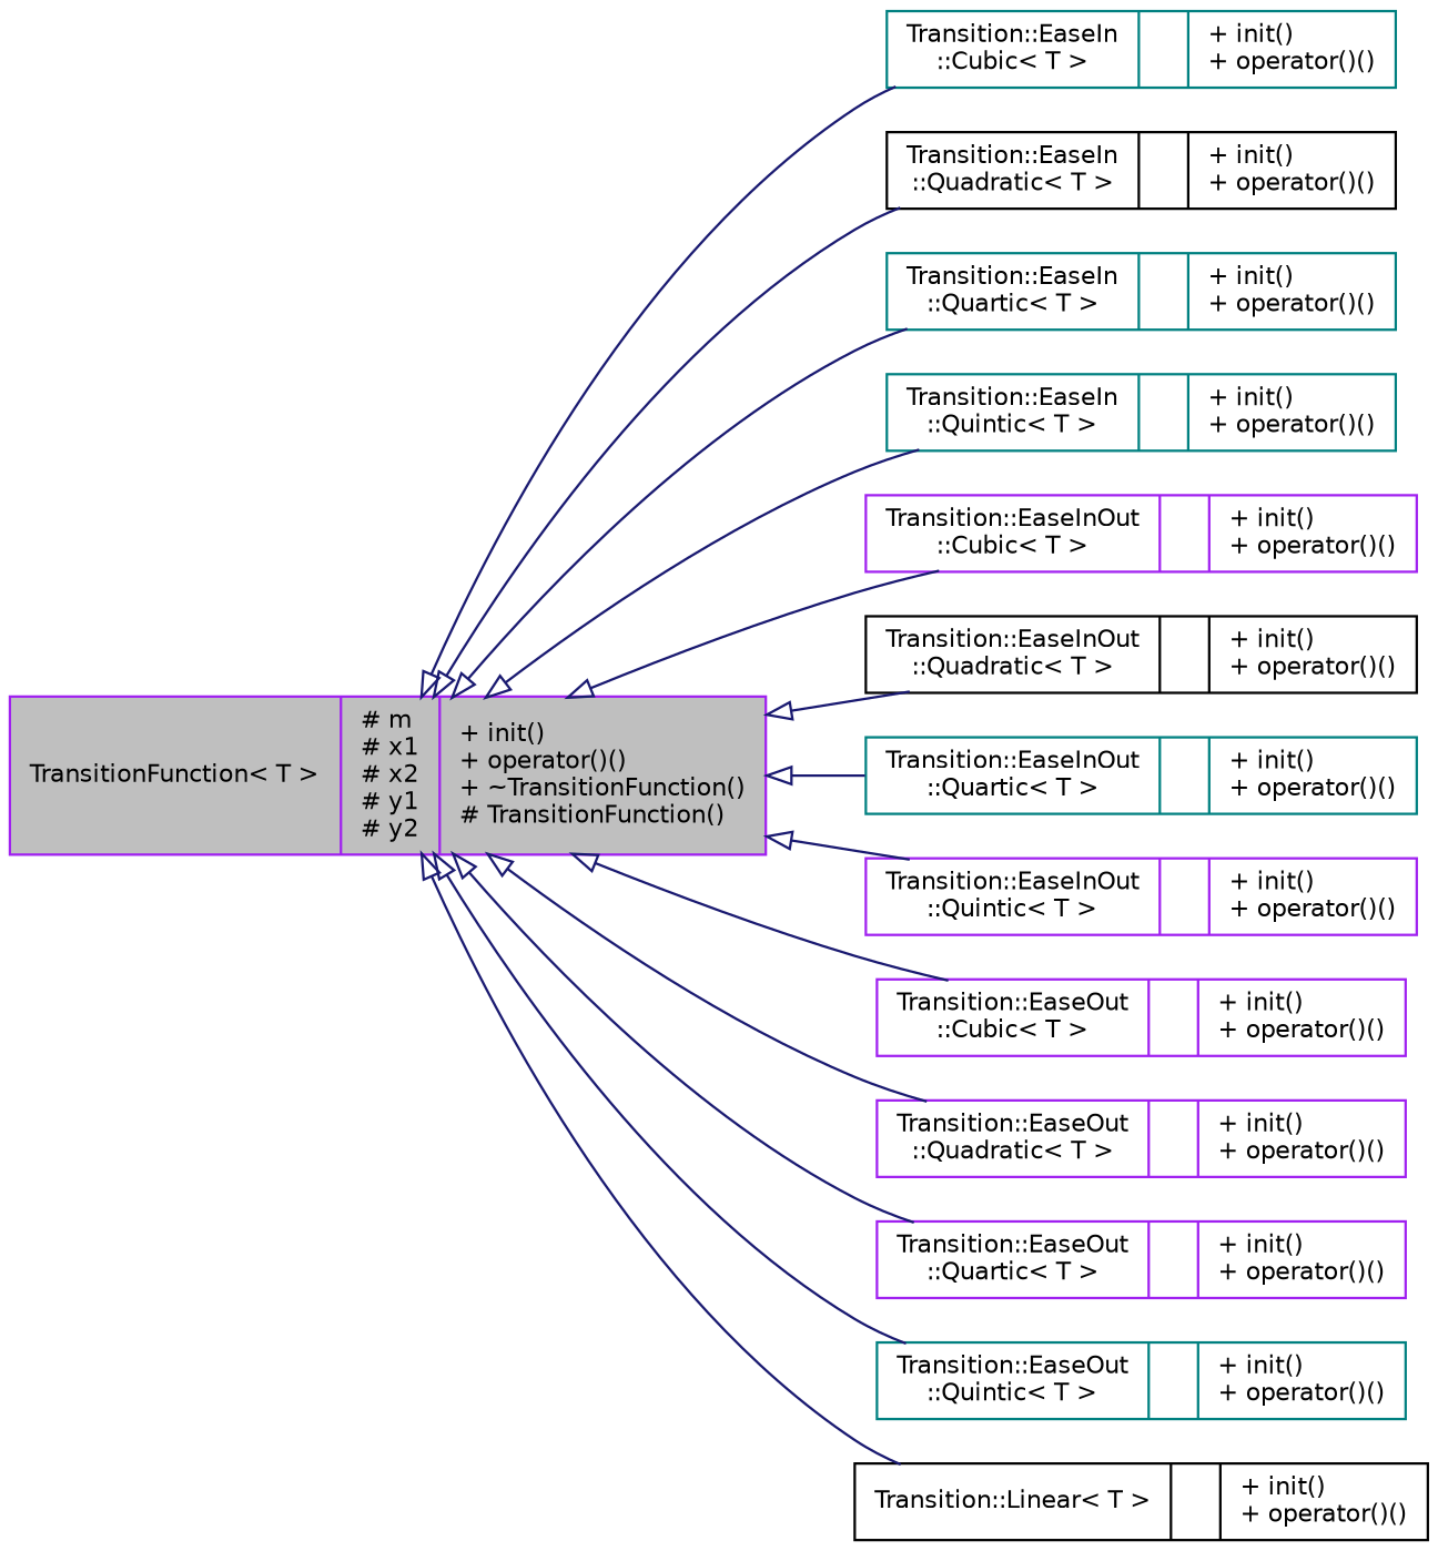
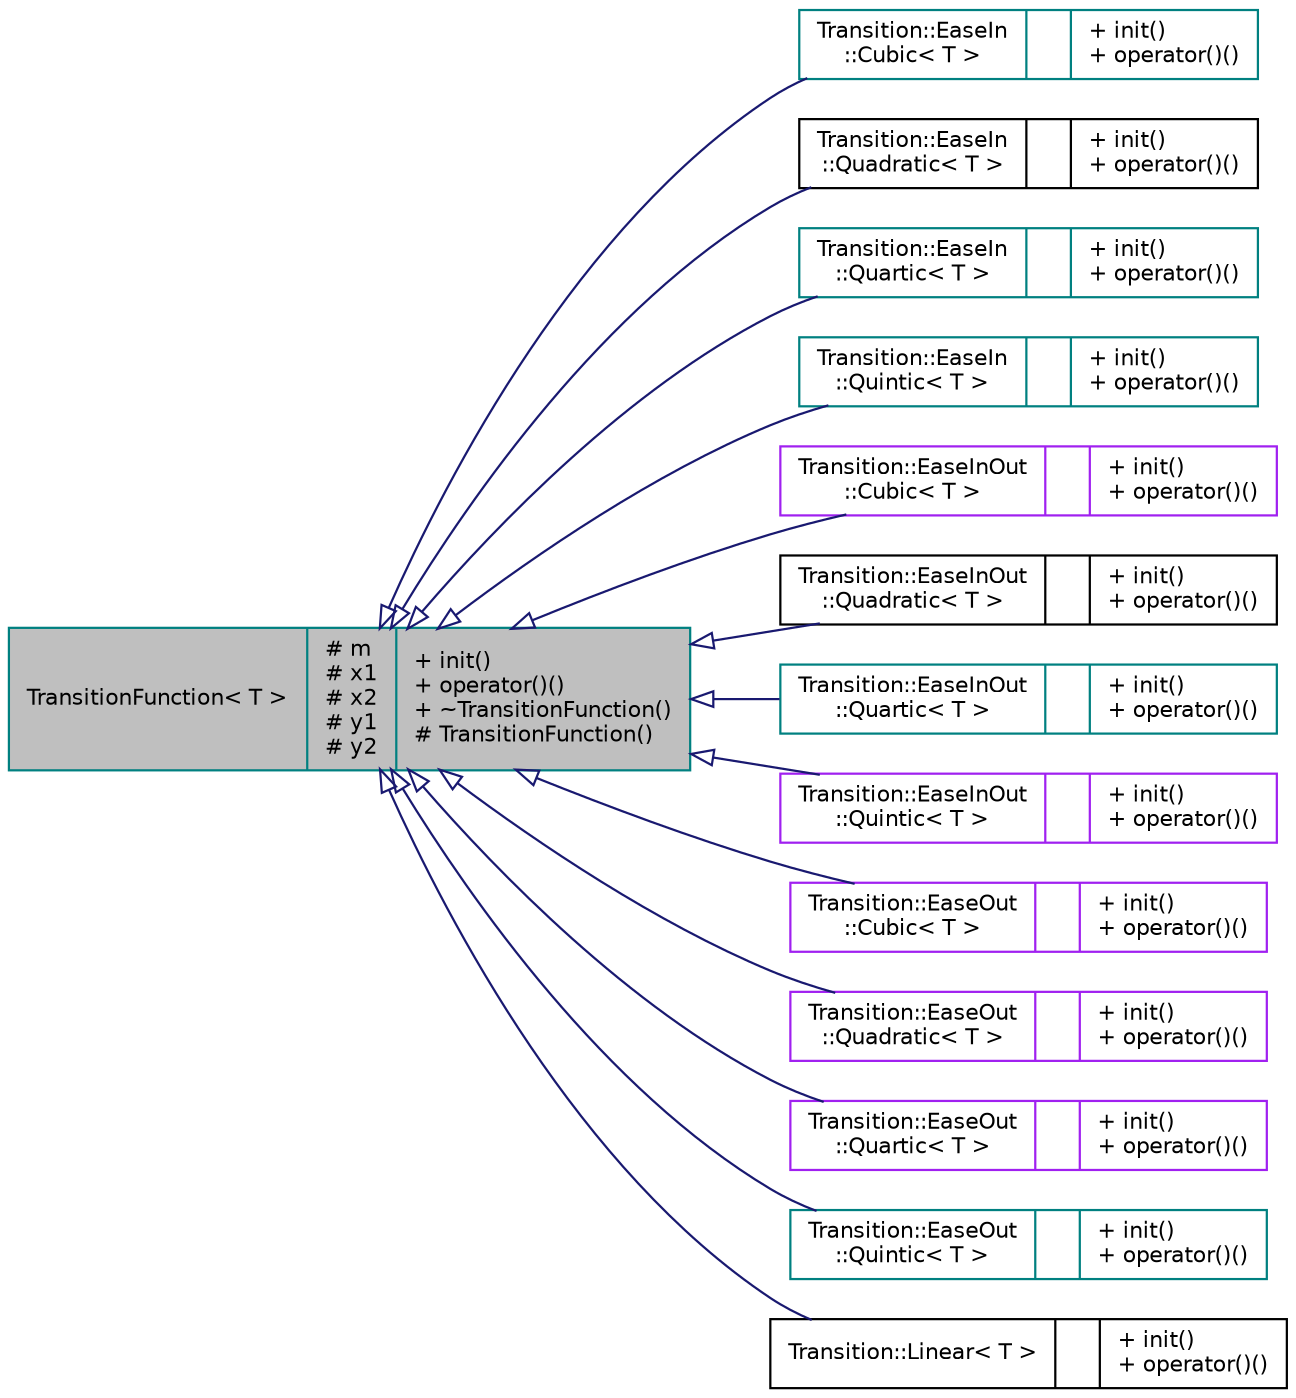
  digraph {
    rankdir=LR
    node [color=teal fontname=Helvetica fontsize=10 shape=record]
    edge [arrowtail=onormal color=midnightblue dir=back fontname=Helvetica fontsize=10 labelfontname=Helvetica labelfontsize=10 style=solid]
-   n1 [color=purple fillcolor=grey75 fontcolor=black height=0.2 label="{TransitionFunction\< T \>\n|# m\l# x1\l# x2\l# y1\l# y2\l|+ init()\l+ operator()()\l+ ~TransitionFunction()\l# TransitionFunction()\l}" style=filled width=0.4]
+   n1 [fillcolor=grey75 fontcolor=black height=0.2 label="{TransitionFunction\< T \>\n|# m\l# x1\l# x2\l# y1\l# y2\l|+ init()\l+ operator()()\l+ ~TransitionFunction()\l# TransitionFunction()\l}" style=filled width=0.4]
    n2 [height=0.2 label="{Transition::EaseIn\l::Cubic\< T \>\n||+ init()\l+ operator()()\l}" width=0.4]
    n3 [color=black height=0.2 label="{Transition::EaseIn\l::Quadratic\< T \>\n||+ init()\l+ operator()()\l}" width=0.4]
    n4 [height=0.2 label="{Transition::EaseIn\l::Quartic\< T \>\n||+ init()\l+ operator()()\l}" width=0.4]
    n5 [height=0.2 label="{Transition::EaseIn\l::Quintic\< T \>\n||+ init()\l+ operator()()\l}" width=0.4]
    n6 [color=purple height=0.2 label="{Transition::EaseInOut\l::Cubic\< T \>\n||+ init()\l+ operator()()\l}" width=0.4]
    n7 [color=black height=0.2 label="{Transition::EaseInOut\l::Quadratic\< T \>\n||+ init()\l+ operator()()\l}" width=0.4]
    n8 [height=0.2 label="{Transition::EaseInOut\l::Quartic\< T \>\n||+ init()\l+ operator()()\l}" width=0.4]
    n9 [color=purple height=0.2 label="{Transition::EaseInOut\l::Quintic\< T \>\n||+ init()\l+ operator()()\l}" width=0.4]
    n10 [color=purple height=0.2 label="{Transition::EaseOut\l::Cubic\< T \>\n||+ init()\l+ operator()()\l}" width=0.4]
    n11 [color=purple height=0.2 label="{Transition::EaseOut\l::Quadratic\< T \>\n||+ init()\l+ operator()()\l}" width=0.4]
    n12 [color=purple height=0.2 label="{Transition::EaseOut\l::Quartic\< T \>\n||+ init()\l+ operator()()\l}" width=0.4]
    n13 [height=0.2 label="{Transition::EaseOut\l::Quintic\< T \>\n||+ init()\l+ operator()()\l}" width=0.4]
    n14 [color=black height=0.2 label="{Transition::Linear\< T \>\n||+ init()\l+ operator()()\l}" width=0.4]
    n1 -> n2
    n1 -> n3
    n1 -> n4
    n1 -> n5
    n1 -> n6
    n1 -> n7
    n1 -> n8
    n1 -> n9
    n1 -> n10
    n1 -> n11
    n1 -> n12
    n1 -> n13
    n1 -> n14
  }
